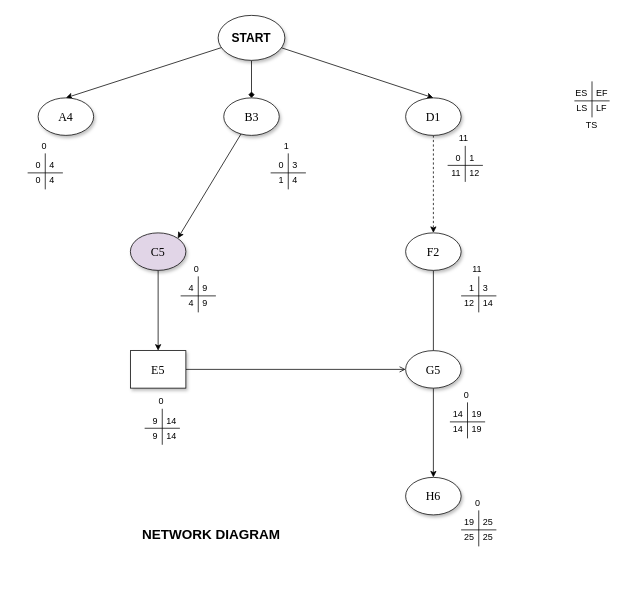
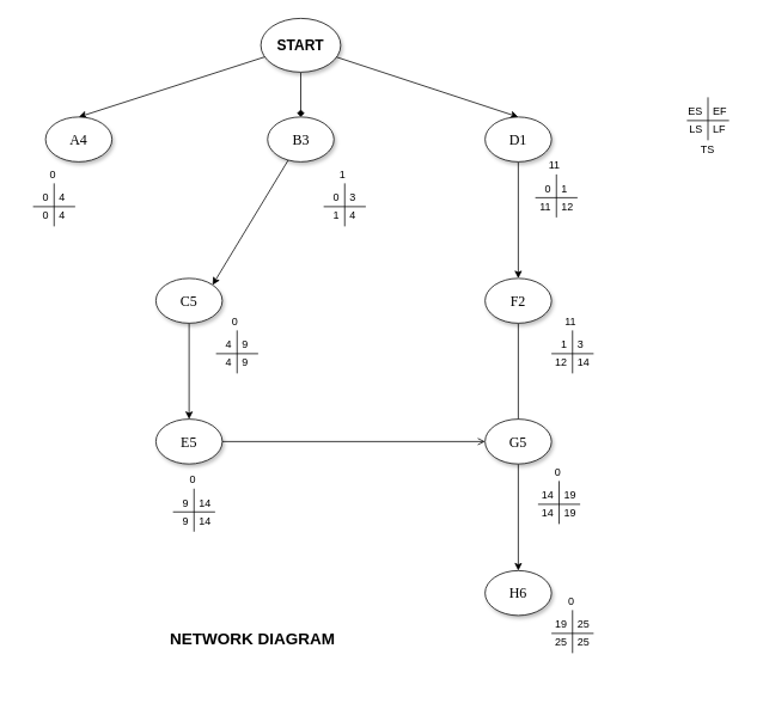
  <mxCell id="0" />
  <mxCell id="1" parent="0" />
  <mxCell id="2" value="" style="rounded=0;orthogonalLoop=1;jettySize=auto;html=1;entryX=0.5;entryY=0;entryDx=0;entryDy=0;" parent="1" source="5" target="19" edge="1"><mxGeometry relative="1" as="geometry"><mxPoint x="87.5" y="10" as="targetPoint" /></mxGeometry></mxCell>
  <mxCell id="3" value="" style="rounded=0;orthogonalLoop=1;jettySize=auto;html=1;entryX=0.5;entryY=0;entryDx=0;entryDy=0;endArrow=diamond;" parent="1" source="5" target="7" edge="1"><mxGeometry relative="1" as="geometry"><mxPoint x="460" y="50" as="targetPoint" /></mxGeometry></mxCell>
  <mxCell id="4" value="" style="rounded=0;orthogonalLoop=1;jettySize=auto;html=1;entryX=0.5;entryY=0;entryDx=0;entryDy=0;" parent="1" source="5" target="9" edge="1"><mxGeometry relative="1" as="geometry"><mxPoint x="467.5" y="50" as="targetPoint" /></mxGeometry></mxCell>
  <mxCell id="5" value="&lt;font face=&quot;Helvetica&quot; size=&quot;1&quot;&gt;&lt;b style=&quot;font-size: 16px&quot;&gt;START&lt;/b&gt;&lt;/font&gt;" style="ellipse;whiteSpace=wrap;html=1;rounded=0;shadow=1;comic=0;labelBackgroundColor=none;strokeColor=#000000;strokeWidth=1;fillColor=#FFFFFF;fontFamily=Verdana;fontSize=12;fontColor=#000000;align=center;" parent="1" vertex="1"><mxGeometry x="290" y="20" width="89" height="60" as="geometry" /></mxCell>
  <mxCell id="6" value="" style="rounded=0;orthogonalLoop=1;jettySize=auto;html=1;entryX=1;entryY=0;entryDx=0;entryDy=0;" parent="1" source="7" target="13" edge="1"><mxGeometry relative="1" as="geometry"><mxPoint x="335" y="260" as="targetPoint" /></mxGeometry></mxCell>
  <mxCell id="7" value="&lt;span&gt;&lt;font style=&quot;font-size: 16px&quot;&gt;B3&lt;/font&gt;&lt;/span&gt;" style="ellipse;whiteSpace=wrap;html=1;rounded=0;shadow=1;comic=0;labelBackgroundColor=none;strokeColor=#000000;strokeWidth=1;fillColor=#FFFFFF;fontFamily=Verdana;fontSize=12;fontColor=#000000;align=center;" parent="1" vertex="1"><mxGeometry x="297.5" y="130" width="74" height="50" as="geometry" /></mxCell>
- <mxCell id="8" value="" style="rounded=0;orthogonalLoop=1;jettySize=auto;html=1;dashed=1;" parent="1" source="9" target="11" edge="1"><mxGeometry relative="1" as="geometry" /></mxCell>
+ <mxCell id="8" value="" style="rounded=0;orthogonalLoop=1;jettySize=auto;html=1;" parent="1" source="9" target="11" edge="1"><mxGeometry relative="1" as="geometry" /></mxCell>
  <mxCell id="9" value="&lt;span&gt;&lt;font style=&quot;font-size: 16px&quot;&gt;D1&lt;/font&gt;&lt;/span&gt;" style="ellipse;whiteSpace=wrap;html=1;rounded=0;shadow=1;comic=0;labelBackgroundColor=none;strokeColor=#000000;strokeWidth=1;fillColor=#FFFFFF;fontFamily=Verdana;fontSize=12;fontColor=#000000;align=center;" parent="1" vertex="1"><mxGeometry x="540" y="130" width="74" height="50" as="geometry" /></mxCell>
  <mxCell id="10" value="" style="rounded=0;orthogonalLoop=1;jettySize=auto;html=1;entryX=0.5;entryY=0;entryDx=0;entryDy=0;endArrow=none;" parent="1" source="11" target="17" edge="1"><mxGeometry relative="1" as="geometry"><mxPoint x="460" y="285" as="targetPoint" /></mxGeometry></mxCell>
  <mxCell id="11" value="&lt;span&gt;&lt;font style=&quot;font-size: 16px&quot;&gt;F2&lt;/font&gt;&lt;/span&gt;" style="ellipse;whiteSpace=wrap;html=1;rounded=0;shadow=1;comic=0;labelBackgroundColor=none;strokeColor=#000000;strokeWidth=1;fillColor=#FFFFFF;fontFamily=Verdana;fontSize=12;fontColor=#000000;align=center;" parent="1" vertex="1"><mxGeometry x="540" y="310" width="74" height="50" as="geometry" /></mxCell>
  <mxCell id="12" value="" style="rounded=0;orthogonalLoop=1;jettySize=auto;html=1;" parent="1" source="13" target="15" edge="1"><mxGeometry relative="1" as="geometry" /></mxCell>
- <mxCell id="13" value="&lt;span&gt;&lt;font style=&quot;font-size: 16px&quot;&gt;C5&lt;/font&gt;&lt;/span&gt;" style="ellipse;whiteSpace=wrap;html=1;rounded=0;shadow=1;comic=0;labelBackgroundColor=none;strokeColor=#000000;strokeWidth=1;fillColor=#e1d5e7;fontFamily=Verdana;fontSize=12;fontColor=#000000;align=center;" parent="1" vertex="1"><mxGeometry x="173" y="310" width="74" height="50" as="geometry" /></mxCell>
+ <mxCell id="13" value="&lt;span&gt;&lt;font style=&quot;font-size: 16px&quot;&gt;C5&lt;/font&gt;&lt;/span&gt;" style="ellipse;whiteSpace=wrap;html=1;rounded=0;shadow=1;comic=0;labelBackgroundColor=none;strokeColor=#000000;strokeWidth=1;fillColor=#FFFFFF;fontFamily=Verdana;fontSize=12;fontColor=#000000;align=center;" parent="1" vertex="1"><mxGeometry x="173" y="310" width="74" height="50" as="geometry" /></mxCell>
  <mxCell id="14" value="" style="rounded=0;orthogonalLoop=1;jettySize=auto;html=1;endArrow=open;" parent="1" source="15" target="17" edge="1"><mxGeometry relative="1" as="geometry" /></mxCell>
- <mxCell id="15" value="&lt;font style=&quot;font-size: 16px&quot;&gt;E5&lt;/font&gt;" style="whiteSpace=wrap;html=1;shadow=1;comic=0;labelBackgroundColor=none;strokeColor=#000000;strokeWidth=1;fillColor=#FFFFFF;fontFamily=Verdana;fontSize=12;fontColor=#000000;align=center;rounded=0;" parent="1" vertex="1"><mxGeometry x="173" y="467" width="74" height="50" as="geometry" /></mxCell>
+ <mxCell id="15" value="&lt;font style=&quot;font-size: 16px&quot;&gt;E5&lt;/font&gt;" style="ellipse;whiteSpace=wrap;html=1;rounded=0;shadow=1;comic=0;labelBackgroundColor=none;strokeColor=#000000;strokeWidth=1;fillColor=#FFFFFF;fontFamily=Verdana;fontSize=12;fontColor=#000000;align=center;" parent="1" vertex="1"><mxGeometry x="173" y="467" width="74" height="50" as="geometry" /></mxCell>
  <mxCell id="16" value="" style="rounded=0;orthogonalLoop=1;jettySize=auto;html=1;" parent="1" source="17" target="18" edge="1"><mxGeometry relative="1" as="geometry" /></mxCell>
  <mxCell id="17" value="&lt;font style=&quot;font-size: 16px&quot;&gt;G5&lt;/font&gt;" style="ellipse;whiteSpace=wrap;html=1;rounded=0;shadow=1;comic=0;labelBackgroundColor=none;strokeColor=#000000;strokeWidth=1;fillColor=#FFFFFF;fontFamily=Verdana;fontSize=12;fontColor=#000000;align=center;" parent="1" vertex="1"><mxGeometry x="540" y="467" width="74" height="50" as="geometry" /></mxCell>
  <mxCell id="18" value="&lt;font style=&quot;font-size: 16px&quot;&gt;H6&lt;/font&gt;" style="ellipse;whiteSpace=wrap;html=1;rounded=0;shadow=1;comic=0;labelBackgroundColor=none;strokeColor=#000000;strokeWidth=1;fillColor=#FFFFFF;fontFamily=Verdana;fontSize=12;fontColor=#000000;align=center;" parent="1" vertex="1"><mxGeometry x="540" y="636" width="74" height="50" as="geometry" /></mxCell>
  <mxCell id="19" value="&lt;font style=&quot;font-size: 16px&quot;&gt;A4&lt;/font&gt;" style="ellipse;whiteSpace=wrap;html=1;rounded=0;shadow=1;comic=0;labelBackgroundColor=none;strokeColor=#000000;strokeWidth=1;fillColor=#FFFFFF;fontFamily=Verdana;fontSize=12;fontColor=#000000;align=center;" parent="1" vertex="1"><mxGeometry x="50" y="130" width="74" height="50" as="geometry" /></mxCell>
  <mxCell id="20" value="" style="group" vertex="1" connectable="0" parent="1"><mxGeometry x="749" y="108" width="79" height="68" as="geometry" /></mxCell>
  <mxCell id="21" value="" style="line;strokeWidth=1;direction=west;html=1;perimeter=backbonePerimeter;points=[];outlineConnect=0;" vertex="1" parent="20"><mxGeometry x="16" y="21" width="47" height="10" as="geometry" /></mxCell>
  <mxCell id="22" value="" style="line;strokeWidth=1;direction=north;html=1;perimeter=backbonePerimeter;points=[];outlineConnect=0;" vertex="1" parent="20"><mxGeometry x="35" width="9" height="48" as="geometry" /></mxCell>
  <mxCell id="23" value="ES&amp;nbsp;" style="text;html=1;strokeColor=none;fillColor=none;align=right;verticalAlign=middle;whiteSpace=wrap;rounded=0;" vertex="1" parent="20"><mxGeometry y="6" width="39" height="20" as="geometry" /></mxCell>
  <mxCell id="24" value="&amp;nbsp;EF" style="text;html=1;strokeColor=none;fillColor=none;align=left;verticalAlign=middle;whiteSpace=wrap;rounded=0;" vertex="1" parent="20"><mxGeometry x="40" y="6" width="39" height="20" as="geometry" /></mxCell>
  <mxCell id="25" value="LS&amp;nbsp;" style="text;html=1;strokeColor=none;fillColor=none;align=right;verticalAlign=middle;whiteSpace=wrap;rounded=0;" vertex="1" parent="20"><mxGeometry y="26" width="39" height="20" as="geometry" /></mxCell>
  <mxCell id="26" value="&amp;nbsp;LF" style="text;html=1;strokeColor=none;fillColor=none;align=left;verticalAlign=middle;whiteSpace=wrap;rounded=0;" vertex="1" parent="20"><mxGeometry x="40" y="26" width="39" height="20" as="geometry" /></mxCell>
  <mxCell id="27" value="TS" style="text;html=1;strokeColor=none;fillColor=none;align=center;verticalAlign=middle;whiteSpace=wrap;rounded=0;" vertex="1" parent="20"><mxGeometry x="20" y="48" width="39" height="20" as="geometry" /></mxCell>
  <mxCell id="28" value="" style="group" vertex="1" connectable="0" parent="1"><mxGeometry x="344" y="204" width="79" height="68" as="geometry" /></mxCell>
  <mxCell id="29" value="" style="line;strokeWidth=1;direction=west;html=1;perimeter=backbonePerimeter;points=[];outlineConnect=0;" vertex="1" parent="28"><mxGeometry x="16" y="21" width="47" height="10" as="geometry" /></mxCell>
  <mxCell id="30" value="" style="line;strokeWidth=1;direction=north;html=1;perimeter=backbonePerimeter;points=[];outlineConnect=0;" vertex="1" parent="28"><mxGeometry x="35" width="9" height="48" as="geometry" /></mxCell>
  <mxCell id="31" value="0&amp;nbsp;" style="text;html=1;strokeColor=none;fillColor=none;align=right;verticalAlign=middle;whiteSpace=wrap;rounded=0;" vertex="1" parent="28"><mxGeometry y="6" width="39" height="20" as="geometry" /></mxCell>
  <mxCell id="32" value="&amp;nbsp;3" style="text;html=1;strokeColor=none;fillColor=none;align=left;verticalAlign=middle;whiteSpace=wrap;rounded=0;" vertex="1" parent="28"><mxGeometry x="40" y="6" width="39" height="20" as="geometry" /></mxCell>
  <mxCell id="33" value="1&amp;nbsp;" style="text;html=1;strokeColor=none;fillColor=none;align=right;verticalAlign=middle;whiteSpace=wrap;rounded=0;" vertex="1" parent="28"><mxGeometry y="26" width="39" height="20" as="geometry" /></mxCell>
  <mxCell id="34" value="&amp;nbsp;4" style="text;html=1;strokeColor=none;fillColor=none;align=left;verticalAlign=middle;whiteSpace=wrap;rounded=0;" vertex="1" parent="28"><mxGeometry x="40" y="26" width="39" height="20" as="geometry" /></mxCell>
  <mxCell id="35" value="" style="group" vertex="1" connectable="0" parent="1"><mxGeometry x="20" y="204" width="79" height="68" as="geometry" /></mxCell>
  <mxCell id="36" value="" style="group" vertex="1" connectable="0" parent="35"><mxGeometry width="79" height="68" as="geometry" /></mxCell>
  <mxCell id="37" value="" style="line;strokeWidth=1;direction=west;html=1;perimeter=backbonePerimeter;points=[];outlineConnect=0;" vertex="1" parent="36"><mxGeometry x="16" y="21" width="47" height="10" as="geometry" /></mxCell>
  <mxCell id="38" value="" style="line;strokeWidth=1;direction=north;html=1;perimeter=backbonePerimeter;points=[];outlineConnect=0;" vertex="1" parent="36"><mxGeometry x="35" width="9" height="48" as="geometry" /></mxCell>
  <mxCell id="39" value="0&amp;nbsp;" style="text;html=1;strokeColor=none;fillColor=none;align=right;verticalAlign=middle;whiteSpace=wrap;rounded=0;" vertex="1" parent="36"><mxGeometry y="6" width="39" height="20" as="geometry" /></mxCell>
  <mxCell id="40" value="&amp;nbsp;4" style="text;html=1;strokeColor=none;fillColor=none;align=left;verticalAlign=middle;whiteSpace=wrap;rounded=0;" vertex="1" parent="36"><mxGeometry x="40" y="6" width="39" height="20" as="geometry" /></mxCell>
  <mxCell id="41" value="0&amp;nbsp;" style="text;html=1;strokeColor=none;fillColor=none;align=right;verticalAlign=middle;whiteSpace=wrap;rounded=0;" vertex="1" parent="36"><mxGeometry y="26" width="39" height="20" as="geometry" /></mxCell>
  <mxCell id="42" value="&amp;nbsp;4" style="text;html=1;strokeColor=none;fillColor=none;align=left;verticalAlign=middle;whiteSpace=wrap;rounded=0;" vertex="1" parent="36"><mxGeometry x="40" y="26" width="39" height="20" as="geometry" /></mxCell>
  <mxCell id="43" value="" style="group" vertex="1" connectable="0" parent="1"><mxGeometry x="580" y="194" width="79" height="68" as="geometry" /></mxCell>
  <mxCell id="44" value="" style="line;strokeWidth=1;direction=west;html=1;perimeter=backbonePerimeter;points=[];outlineConnect=0;" vertex="1" parent="43"><mxGeometry x="16" y="21" width="47" height="10" as="geometry" /></mxCell>
  <mxCell id="45" value="" style="line;strokeWidth=1;direction=north;html=1;perimeter=backbonePerimeter;points=[];outlineConnect=0;" vertex="1" parent="43"><mxGeometry x="35" width="9" height="48" as="geometry" /></mxCell>
  <mxCell id="46" value="0&amp;nbsp;" style="text;html=1;strokeColor=none;fillColor=none;align=right;verticalAlign=middle;whiteSpace=wrap;rounded=0;" vertex="1" parent="43"><mxGeometry y="6" width="39" height="20" as="geometry" /></mxCell>
  <mxCell id="47" value="&amp;nbsp;1" style="text;html=1;strokeColor=none;fillColor=none;align=left;verticalAlign=middle;whiteSpace=wrap;rounded=0;" vertex="1" parent="43"><mxGeometry x="40" y="6" width="39" height="20" as="geometry" /></mxCell>
  <mxCell id="48" value="11&amp;nbsp;" style="text;html=1;strokeColor=none;fillColor=none;align=right;verticalAlign=middle;whiteSpace=wrap;rounded=0;" vertex="1" parent="43"><mxGeometry y="26" width="39" height="20" as="geometry" /></mxCell>
  <mxCell id="49" value="&amp;nbsp;12" style="text;html=1;strokeColor=none;fillColor=none;align=left;verticalAlign=middle;whiteSpace=wrap;rounded=0;" vertex="1" parent="43"><mxGeometry x="40" y="26" width="39" height="20" as="geometry" /></mxCell>
  <mxCell id="50" value="" style="group" vertex="1" connectable="0" parent="1"><mxGeometry x="224" y="368" width="79" height="68" as="geometry" /></mxCell>
  <mxCell id="51" value="" style="line;strokeWidth=1;direction=west;html=1;perimeter=backbonePerimeter;points=[];outlineConnect=0;" vertex="1" parent="50"><mxGeometry x="16" y="21" width="47" height="10" as="geometry" /></mxCell>
  <mxCell id="52" value="" style="line;strokeWidth=1;direction=north;html=1;perimeter=backbonePerimeter;points=[];outlineConnect=0;" vertex="1" parent="50"><mxGeometry x="35" width="9" height="48" as="geometry" /></mxCell>
  <mxCell id="53" value="4&amp;nbsp;" style="text;html=1;strokeColor=none;fillColor=none;align=right;verticalAlign=middle;whiteSpace=wrap;rounded=0;" vertex="1" parent="50"><mxGeometry y="6" width="39" height="20" as="geometry" /></mxCell>
  <mxCell id="54" value="&amp;nbsp;9" style="text;html=1;strokeColor=none;fillColor=none;align=left;verticalAlign=middle;whiteSpace=wrap;rounded=0;" vertex="1" parent="50"><mxGeometry x="40" y="6" width="39" height="20" as="geometry" /></mxCell>
  <mxCell id="55" value="4&amp;nbsp;" style="text;html=1;strokeColor=none;fillColor=none;align=right;verticalAlign=middle;whiteSpace=wrap;rounded=0;" vertex="1" parent="50"><mxGeometry y="26" width="39" height="20" as="geometry" /></mxCell>
  <mxCell id="56" value="&amp;nbsp;9" style="text;html=1;strokeColor=none;fillColor=none;align=left;verticalAlign=middle;whiteSpace=wrap;rounded=0;" vertex="1" parent="50"><mxGeometry x="40" y="26" width="39" height="20" as="geometry" /></mxCell>
  <mxCell id="57" value="" style="group" vertex="1" connectable="0" parent="1"><mxGeometry x="632" y="721.5" width="79" height="68" as="geometry" /></mxCell>
  <mxCell id="58" value="" style="line;strokeWidth=1;direction=west;html=1;perimeter=backbonePerimeter;points=[];outlineConnect=0;" vertex="1" parent="57"><mxGeometry x="-18" y="-20.5" width="47" height="10" as="geometry" /></mxCell>
  <mxCell id="59" value="" style="line;strokeWidth=1;direction=north;html=1;perimeter=backbonePerimeter;points=[];outlineConnect=0;" vertex="1" parent="57"><mxGeometry x="1" y="-41.5" width="9" height="48" as="geometry" /></mxCell>
  <mxCell id="60" value="19&amp;nbsp;" style="text;html=1;strokeColor=none;fillColor=none;align=right;verticalAlign=middle;whiteSpace=wrap;rounded=0;" vertex="1" parent="57"><mxGeometry x="-34" y="-35.5" width="39" height="20" as="geometry" /></mxCell>
  <mxCell id="61" value="&amp;nbsp;25" style="text;html=1;strokeColor=none;fillColor=none;align=left;verticalAlign=middle;whiteSpace=wrap;rounded=0;" vertex="1" parent="57"><mxGeometry x="6" y="-35.5" width="39" height="20" as="geometry" /></mxCell>
  <mxCell id="62" value="25&amp;nbsp;" style="text;html=1;strokeColor=none;fillColor=none;align=right;verticalAlign=middle;whiteSpace=wrap;rounded=0;" vertex="1" parent="57"><mxGeometry x="-34" y="-15.5" width="39" height="20" as="geometry" /></mxCell>
  <mxCell id="63" value="&amp;nbsp;25" style="text;html=1;strokeColor=none;fillColor=none;align=left;verticalAlign=middle;whiteSpace=wrap;rounded=0;" vertex="1" parent="57"><mxGeometry x="6" y="-15.5" width="39" height="20" as="geometry" /></mxCell>
  <mxCell id="64" value="0" style="text;html=1;strokeColor=none;fillColor=none;align=center;verticalAlign=middle;whiteSpace=wrap;rounded=0;" vertex="1" parent="1"><mxGeometry x="39" y="184" width="39" height="20" as="geometry" /></mxCell>
  <mxCell id="65" value="1" style="text;html=1;strokeColor=none;fillColor=none;align=center;verticalAlign=middle;whiteSpace=wrap;rounded=0;" vertex="1" parent="1"><mxGeometry x="362" y="184" width="39" height="20" as="geometry" /></mxCell>
  <mxCell id="66" value="11" style="text;html=1;strokeColor=none;fillColor=none;align=center;verticalAlign=middle;whiteSpace=wrap;rounded=0;" vertex="1" parent="1"><mxGeometry x="598" y="174" width="39" height="20" as="geometry" /></mxCell>
  <mxCell id="67" value="0" style="text;html=1;strokeColor=none;fillColor=none;align=center;verticalAlign=middle;whiteSpace=wrap;rounded=0;" vertex="1" parent="1"><mxGeometry x="242" y="348" width="39" height="20" as="geometry" /></mxCell>
  <mxCell id="68" value="" style="line;strokeWidth=1;direction=west;html=1;perimeter=backbonePerimeter;points=[];outlineConnect=0;" vertex="1" parent="1"><mxGeometry x="192" y="565.5" width="47" height="10" as="geometry" /></mxCell>
  <mxCell id="69" value="" style="line;strokeWidth=1;direction=north;html=1;perimeter=backbonePerimeter;points=[];outlineConnect=0;" vertex="1" parent="1"><mxGeometry x="211" y="544.5" width="9" height="48" as="geometry" /></mxCell>
  <mxCell id="70" value="9&amp;nbsp;" style="text;html=1;strokeColor=none;fillColor=none;align=right;verticalAlign=middle;whiteSpace=wrap;rounded=0;" vertex="1" parent="1"><mxGeometry x="176" y="550.5" width="39" height="20" as="geometry" /></mxCell>
  <mxCell id="71" value="&amp;nbsp;14" style="text;html=1;strokeColor=none;fillColor=none;align=left;verticalAlign=middle;whiteSpace=wrap;rounded=0;" vertex="1" parent="1"><mxGeometry x="216" y="550.5" width="39" height="20" as="geometry" /></mxCell>
  <mxCell id="72" value="9&amp;nbsp;" style="text;html=1;strokeColor=none;fillColor=none;align=right;verticalAlign=middle;whiteSpace=wrap;rounded=0;" vertex="1" parent="1"><mxGeometry x="176" y="570.5" width="39" height="20" as="geometry" /></mxCell>
  <mxCell id="73" value="&amp;nbsp;14" style="text;html=1;strokeColor=none;fillColor=none;align=left;verticalAlign=middle;whiteSpace=wrap;rounded=0;" vertex="1" parent="1"><mxGeometry x="216" y="570.5" width="39" height="20" as="geometry" /></mxCell>
  <mxCell id="74" value="0" style="text;html=1;strokeColor=none;fillColor=none;align=center;verticalAlign=middle;whiteSpace=wrap;rounded=0;" vertex="1" parent="1"><mxGeometry x="195" y="524.5" width="39" height="20" as="geometry" /></mxCell>
  <mxCell id="75" value="" style="group" vertex="1" connectable="0" parent="1"><mxGeometry x="598" y="348" width="79" height="88" as="geometry" /></mxCell>
  <mxCell id="76" value="" style="group" vertex="1" connectable="0" parent="75"><mxGeometry y="20" width="79" height="68" as="geometry" /></mxCell>
  <mxCell id="77" value="" style="line;strokeWidth=1;direction=west;html=1;perimeter=backbonePerimeter;points=[];outlineConnect=0;" vertex="1" parent="76"><mxGeometry x="16" y="21" width="47" height="10" as="geometry" /></mxCell>
  <mxCell id="78" value="" style="line;strokeWidth=1;direction=north;html=1;perimeter=backbonePerimeter;points=[];outlineConnect=0;" vertex="1" parent="76"><mxGeometry x="35" width="9" height="48" as="geometry" /></mxCell>
  <mxCell id="79" value="1&amp;nbsp;" style="text;html=1;strokeColor=none;fillColor=none;align=right;verticalAlign=middle;whiteSpace=wrap;rounded=0;" vertex="1" parent="76"><mxGeometry y="6" width="39" height="20" as="geometry" /></mxCell>
  <mxCell id="80" value="&amp;nbsp;3" style="text;html=1;strokeColor=none;fillColor=none;align=left;verticalAlign=middle;whiteSpace=wrap;rounded=0;" vertex="1" parent="76"><mxGeometry x="40" y="6" width="39" height="20" as="geometry" /></mxCell>
  <mxCell id="81" value="12&amp;nbsp;" style="text;html=1;strokeColor=none;fillColor=none;align=right;verticalAlign=middle;whiteSpace=wrap;rounded=0;" vertex="1" parent="76"><mxGeometry y="26" width="39" height="20" as="geometry" /></mxCell>
  <mxCell id="82" value="&amp;nbsp;14" style="text;html=1;strokeColor=none;fillColor=none;align=left;verticalAlign=middle;whiteSpace=wrap;rounded=0;" vertex="1" parent="76"><mxGeometry x="40" y="26" width="39" height="20" as="geometry" /></mxCell>
  <mxCell id="83" value="11" style="text;html=1;strokeColor=none;fillColor=none;align=center;verticalAlign=middle;whiteSpace=wrap;rounded=0;" vertex="1" parent="75"><mxGeometry x="18" width="39" height="20" as="geometry" /></mxCell>
  <mxCell id="84" value="" style="group" vertex="1" connectable="0" parent="1"><mxGeometry x="583" y="516" width="79" height="88" as="geometry" /></mxCell>
  <mxCell id="85" value="" style="group" vertex="1" connectable="0" parent="84"><mxGeometry y="20" width="79" height="68" as="geometry" /></mxCell>
  <mxCell id="86" value="" style="line;strokeWidth=1;direction=west;html=1;perimeter=backbonePerimeter;points=[];outlineConnect=0;" vertex="1" parent="85"><mxGeometry x="16" y="21" width="47" height="10" as="geometry" /></mxCell>
  <mxCell id="87" value="" style="line;strokeWidth=1;direction=north;html=1;perimeter=backbonePerimeter;points=[];outlineConnect=0;" vertex="1" parent="85"><mxGeometry x="35" width="9" height="48" as="geometry" /></mxCell>
  <mxCell id="88" value="14&amp;nbsp;" style="text;html=1;strokeColor=none;fillColor=none;align=right;verticalAlign=middle;whiteSpace=wrap;rounded=0;" vertex="1" parent="85"><mxGeometry y="6" width="39" height="20" as="geometry" /></mxCell>
  <mxCell id="89" value="&amp;nbsp;19" style="text;html=1;strokeColor=none;fillColor=none;align=left;verticalAlign=middle;whiteSpace=wrap;rounded=0;" vertex="1" parent="85"><mxGeometry x="40" y="6" width="39" height="20" as="geometry" /></mxCell>
  <mxCell id="90" value="14&amp;nbsp;" style="text;html=1;strokeColor=none;fillColor=none;align=right;verticalAlign=middle;whiteSpace=wrap;rounded=0;" vertex="1" parent="85"><mxGeometry y="26" width="39" height="20" as="geometry" /></mxCell>
  <mxCell id="91" value="&amp;nbsp;19" style="text;html=1;strokeColor=none;fillColor=none;align=left;verticalAlign=middle;whiteSpace=wrap;rounded=0;" vertex="1" parent="85"><mxGeometry x="40" y="26" width="39" height="20" as="geometry" /></mxCell>
  <mxCell id="92" value="0" style="text;html=1;strokeColor=none;fillColor=none;align=center;verticalAlign=middle;whiteSpace=wrap;rounded=0;" vertex="1" parent="84"><mxGeometry x="19" width="39" height="20" as="geometry" /></mxCell>
  <mxCell id="93" value="0" style="text;html=1;strokeColor=none;fillColor=none;align=center;verticalAlign=middle;whiteSpace=wrap;rounded=0;" vertex="1" parent="1"><mxGeometry x="617" y="660" width="39" height="20" as="geometry" /></mxCell>
  <mxCell id="94" value="&lt;b&gt;&lt;font style=&quot;font-size: 18px&quot;&gt;NETWORK DIAGRAM&lt;/font&gt;&lt;/b&gt;" style="text;html=1;resizable=0;points=[];autosize=1;align=left;verticalAlign=top;spacingTop=-4;" vertex="1" parent="1"><mxGeometry x="187" y="699" width="204" height="12" as="geometry" /></mxCell>
